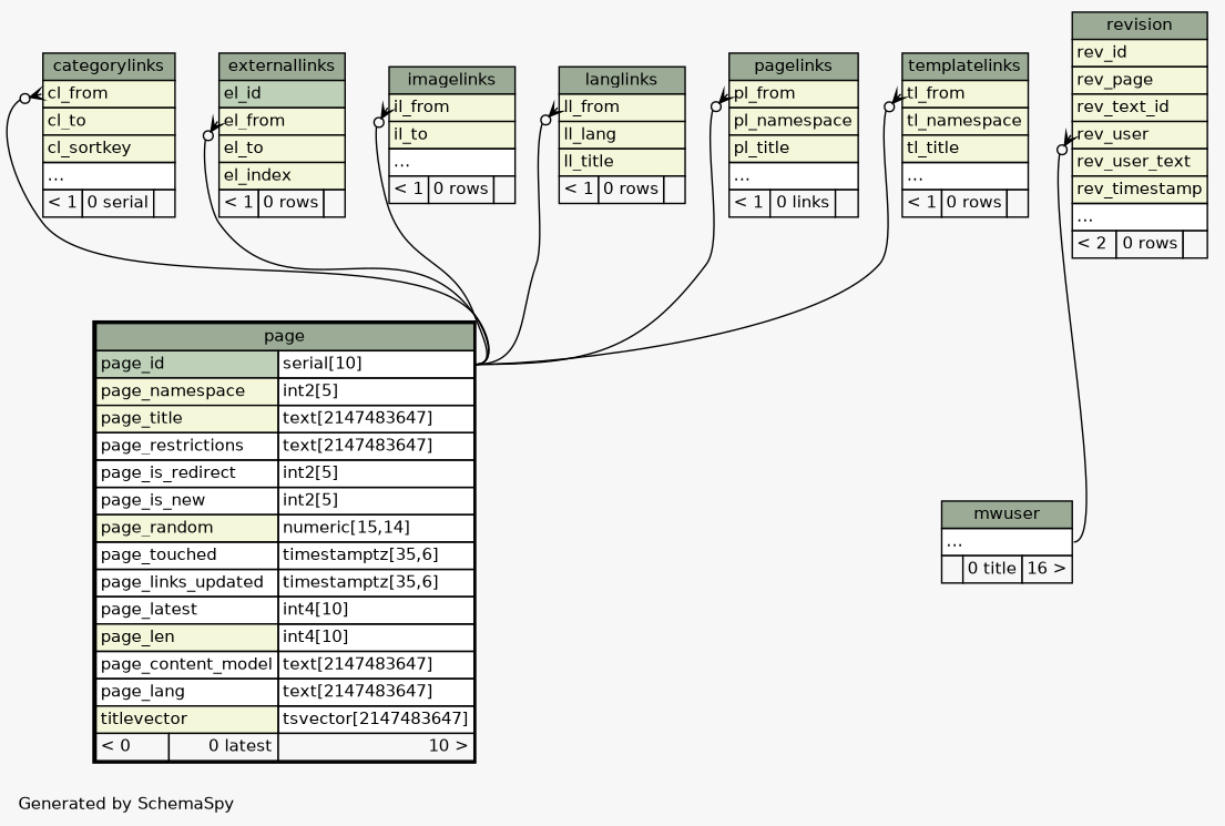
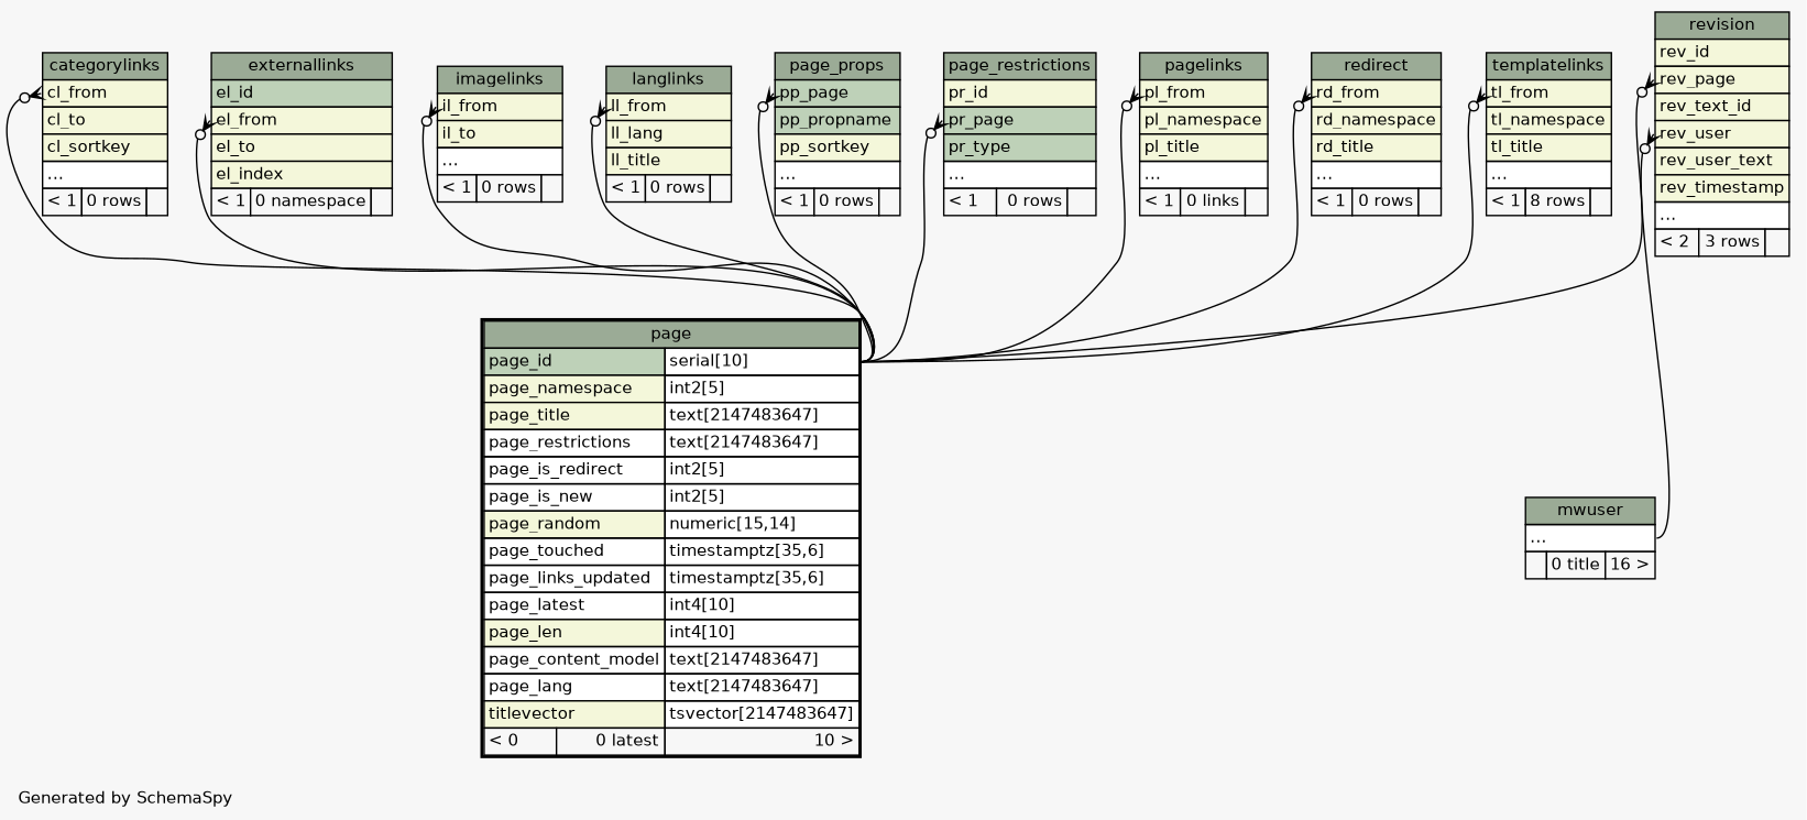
  digraph {
    bgcolor="#f7f7f7"
    fontname=Helvetica
    fontsize=11
    label="\nGenerated by SchemaSpy"
    labeljust=l
    nodesep=0.18
    rankdir=TB
    ranksep=0.46
    node [fontname=Helvetica fontsize=11 shape=plaintext]
    edge [arrowhead=none arrowsize=0.8 arrowtail=crowodot dir=back headport="page_id.type:e"]
-   n1 [label=<     <TABLE BORDER="0" CELLBORDER="1" CELLSPACING="0" BGCOLOR="#ffffff">       <TR><TD COLSPAN="3" BGCOLOR="#9bab96" ALIGN="CENTER">categorylinks</TD></TR>       <TR><TD PORT="cl_from" COLSPAN="3" BGCOLOR="#f4f7da" ALIGN="LEFT">cl_from</TD></TR>       <TR><TD PORT="cl_to" COLSPAN="3" BGCOLOR="#f4f7da" ALIGN="LEFT">cl_to</TD></TR>       <TR><TD PORT="cl_sortkey" COLSPAN="3" BGCOLOR="#f4f7da" ALIGN="LEFT">cl_sortkey</TD></TR>       <TR><TD PORT="elipses" COLSPAN="3" ALIGN="LEFT">...</TD></TR>       <TR><TD ALIGN="LEFT" BGCOLOR="#f7f7f7">&lt; 1</TD><TD ALIGN="RIGHT" BGCOLOR="#f7f7f7">0 serial</TD><TD ALIGN="RIGHT" BGCOLOR="#f7f7f7">  </TD></TR>     </TABLE>>]
+   n1 [label=<     <TABLE BORDER="0" CELLBORDER="1" CELLSPACING="0" BGCOLOR="#ffffff">       <TR><TD COLSPAN="3" BGCOLOR="#9bab96" ALIGN="CENTER">categorylinks</TD></TR>       <TR><TD PORT="cl_from" COLSPAN="3" BGCOLOR="#f4f7da" ALIGN="LEFT">cl_from</TD></TR>       <TR><TD PORT="cl_to" COLSPAN="3" BGCOLOR="#f4f7da" ALIGN="LEFT">cl_to</TD></TR>       <TR><TD PORT="cl_sortkey" COLSPAN="3" BGCOLOR="#f4f7da" ALIGN="LEFT">cl_sortkey</TD></TR>       <TR><TD PORT="elipses" COLSPAN="3" ALIGN="LEFT">...</TD></TR>       <TR><TD ALIGN="LEFT" BGCOLOR="#f7f7f7">&lt; 1</TD><TD ALIGN="RIGHT" BGCOLOR="#f7f7f7">0 rows</TD><TD ALIGN="RIGHT" BGCOLOR="#f7f7f7">  </TD></TR>     </TABLE>>]
    n2 [label=<     <TABLE BORDER="2" CELLBORDER="1" CELLSPACING="0" BGCOLOR="#ffffff">       <TR><TD COLSPAN="3" BGCOLOR="#9bab96" ALIGN="CENTER">page</TD></TR>       <TR><TD PORT="page_id" COLSPAN="2" BGCOLOR="#bed1b8" ALIGN="LEFT">page_id</TD><TD PORT="page_id.type" ALIGN="LEFT">serial[10]</TD></TR>       <TR><TD PORT="page_namespace" COLSPAN="2" BGCOLOR="#f4f7da" ALIGN="LEFT">page_namespace</TD><TD PORT="page_namespace.type" ALIGN="LEFT">int2[5]</TD></TR>       <TR><TD PORT="page_title" COLSPAN="2" BGCOLOR="#f4f7da" ALIGN="LEFT">page_title</TD><TD PORT="page_title.type" ALIGN="LEFT">text[2147483647]</TD></TR>       <TR><TD PORT="page_restrictions" COLSPAN="2" ALIGN="LEFT">page_restrictions</TD><TD PORT="page_restrictions.type" ALIGN="LEFT">text[2147483647]</TD></TR>       <TR><TD PORT="page_is_redirect" COLSPAN="2" ALIGN="LEFT">page_is_redirect</TD><TD PORT="page_is_redirect.type" ALIGN="LEFT">int2[5]</TD></TR>       <TR><TD PORT="page_is_new" COLSPAN="2" ALIGN="LEFT">page_is_new</TD><TD PORT="page_is_new.type" ALIGN="LEFT">int2[5]</TD></TR>       <TR><TD PORT="page_random" COLSPAN="2" BGCOLOR="#f4f7da" ALIGN="LEFT">page_random</TD><TD PORT="page_random.type" ALIGN="LEFT">numeric[15,14]</TD></TR>       <TR><TD PORT="page_touched" COLSPAN="2" ALIGN="LEFT">page_touched</TD><TD PORT="page_touched.type" ALIGN="LEFT">timestamptz[35,6]</TD></TR>       <TR><TD PORT="page_links_updated" COLSPAN="2" ALIGN="LEFT">page_links_updated</TD><TD PORT="page_links_updated.type" ALIGN="LEFT">timestamptz[35,6]</TD></TR>       <TR><TD PORT="page_latest" COLSPAN="2" ALIGN="LEFT">page_latest</TD><TD PORT="page_latest.type" ALIGN="LEFT">int4[10]</TD></TR>       <TR><TD PORT="page_len" COLSPAN="2" BGCOLOR="#f4f7da" ALIGN="LEFT">page_len</TD><TD PORT="page_len.type" ALIGN="LEFT">int4[10]</TD></TR>       <TR><TD PORT="page_content_model" COLSPAN="2" ALIGN="LEFT">page_content_model</TD><TD PORT="page_content_model.type" ALIGN="LEFT">text[2147483647]</TD></TR>       <TR><TD PORT="page_lang" COLSPAN="2" ALIGN="LEFT">page_lang</TD><TD PORT="page_lang.type" ALIGN="LEFT">text[2147483647]</TD></TR>       <TR><TD PORT="titlevector" COLSPAN="2" BGCOLOR="#f4f7da" ALIGN="LEFT">titlevector</TD><TD PORT="titlevector.type" ALIGN="LEFT">tsvector[2147483647]</TD></TR>       <TR><TD ALIGN="LEFT" BGCOLOR="#f7f7f7">&lt; 0</TD><TD ALIGN="RIGHT" BGCOLOR="#f7f7f7">0 latest</TD><TD ALIGN="RIGHT" BGCOLOR="#f7f7f7">10 &gt;</TD></TR>     </TABLE>>]
-   n3 [label=<     <TABLE BORDER="0" CELLBORDER="1" CELLSPACING="0" BGCOLOR="#ffffff">       <TR><TD COLSPAN="3" BGCOLOR="#9bab96" ALIGN="CENTER">externallinks</TD></TR>       <TR><TD PORT="el_id" COLSPAN="3" BGCOLOR="#bed1b8" ALIGN="LEFT">el_id</TD></TR>       <TR><TD PORT="el_from" COLSPAN="3" BGCOLOR="#f4f7da" ALIGN="LEFT">el_from</TD></TR>       <TR><TD PORT="el_to" COLSPAN="3" BGCOLOR="#f4f7da" ALIGN="LEFT">el_to</TD></TR>       <TR><TD PORT="el_index" COLSPAN="3" BGCOLOR="#f4f7da" ALIGN="LEFT">el_index</TD></TR>       <TR><TD ALIGN="LEFT" BGCOLOR="#f7f7f7">&lt; 1</TD><TD ALIGN="RIGHT" BGCOLOR="#f7f7f7">0 rows</TD><TD ALIGN="RIGHT" BGCOLOR="#f7f7f7">  </TD></TR>     </TABLE>>]
+   n3 [label=<     <TABLE BORDER="0" CELLBORDER="1" CELLSPACING="0" BGCOLOR="#ffffff">       <TR><TD COLSPAN="3" BGCOLOR="#9bab96" ALIGN="CENTER">externallinks</TD></TR>       <TR><TD PORT="el_id" COLSPAN="3" BGCOLOR="#bed1b8" ALIGN="LEFT">el_id</TD></TR>       <TR><TD PORT="el_from" COLSPAN="3" BGCOLOR="#f4f7da" ALIGN="LEFT">el_from</TD></TR>       <TR><TD PORT="el_to" COLSPAN="3" BGCOLOR="#f4f7da" ALIGN="LEFT">el_to</TD></TR>       <TR><TD PORT="el_index" COLSPAN="3" BGCOLOR="#f4f7da" ALIGN="LEFT">el_index</TD></TR>       <TR><TD ALIGN="LEFT" BGCOLOR="#f7f7f7">&lt; 1</TD><TD ALIGN="RIGHT" BGCOLOR="#f7f7f7">0 namespace</TD><TD ALIGN="RIGHT" BGCOLOR="#f7f7f7">  </TD></TR>     </TABLE>>]
    n4 [label=<     <TABLE BORDER="0" CELLBORDER="1" CELLSPACING="0" BGCOLOR="#ffffff">       <TR><TD COLSPAN="3" BGCOLOR="#9bab96" ALIGN="CENTER">imagelinks</TD></TR>       <TR><TD PORT="il_from" COLSPAN="3" BGCOLOR="#f4f7da" ALIGN="LEFT">il_from</TD></TR>       <TR><TD PORT="il_to" COLSPAN="3" BGCOLOR="#f4f7da" ALIGN="LEFT">il_to</TD></TR>       <TR><TD PORT="elipses" COLSPAN="3" ALIGN="LEFT">...</TD></TR>       <TR><TD ALIGN="LEFT" BGCOLOR="#f7f7f7">&lt; 1</TD><TD ALIGN="RIGHT" BGCOLOR="#f7f7f7">0 rows</TD><TD ALIGN="RIGHT" BGCOLOR="#f7f7f7">  </TD></TR>     </TABLE>>]
    n5 [label=<     <TABLE BORDER="0" CELLBORDER="1" CELLSPACING="0" BGCOLOR="#ffffff">       <TR><TD COLSPAN="3" BGCOLOR="#9bab96" ALIGN="CENTER">langlinks</TD></TR>       <TR><TD PORT="ll_from" COLSPAN="3" BGCOLOR="#f4f7da" ALIGN="LEFT">ll_from</TD></TR>       <TR><TD PORT="ll_lang" COLSPAN="3" BGCOLOR="#f4f7da" ALIGN="LEFT">ll_lang</TD></TR>       <TR><TD PORT="ll_title" COLSPAN="3" BGCOLOR="#f4f7da" ALIGN="LEFT">ll_title</TD></TR>       <TR><TD ALIGN="LEFT" BGCOLOR="#f7f7f7">&lt; 1</TD><TD ALIGN="RIGHT" BGCOLOR="#f7f7f7">0 rows</TD><TD ALIGN="RIGHT" BGCOLOR="#f7f7f7">  </TD></TR>     </TABLE>>]
+   n6 [label=<     <TABLE BORDER="0" CELLBORDER="1" CELLSPACING="0" BGCOLOR="#ffffff">       <TR><TD COLSPAN="3" BGCOLOR="#9bab96" ALIGN="CENTER">page_props</TD></TR>       <TR><TD PORT="pp_page" COLSPAN="3" BGCOLOR="#bed1b8" ALIGN="LEFT">pp_page</TD></TR>       <TR><TD PORT="pp_propname" COLSPAN="3" BGCOLOR="#bed1b8" ALIGN="LEFT">pp_propname</TD></TR>       <TR><TD PORT="pp_sortkey" COLSPAN="3" BGCOLOR="#f4f7da" ALIGN="LEFT">pp_sortkey</TD></TR>       <TR><TD PORT="elipses" COLSPAN="3" ALIGN="LEFT">...</TD></TR>       <TR><TD ALIGN="LEFT" BGCOLOR="#f7f7f7">&lt; 1</TD><TD ALIGN="RIGHT" BGCOLOR="#f7f7f7">0 rows</TD><TD ALIGN="RIGHT" BGCOLOR="#f7f7f7">  </TD></TR>     </TABLE>>]
+   n7 [label=<     <TABLE BORDER="0" CELLBORDER="1" CELLSPACING="0" BGCOLOR="#ffffff">       <TR><TD COLSPAN="3" BGCOLOR="#9bab96" ALIGN="CENTER">page_restrictions</TD></TR>       <TR><TD PORT="pr_id" COLSPAN="3" BGCOLOR="#f4f7da" ALIGN="LEFT">pr_id</TD></TR>       <TR><TD PORT="pr_page" COLSPAN="3" BGCOLOR="#bed1b8" ALIGN="LEFT">pr_page</TD></TR>       <TR><TD PORT="pr_type" COLSPAN="3" BGCOLOR="#bed1b8" ALIGN="LEFT">pr_type</TD></TR>       <TR><TD PORT="elipses" COLSPAN="3" ALIGN="LEFT">...</TD></TR>       <TR><TD ALIGN="LEFT" BGCOLOR="#f7f7f7">&lt; 1</TD><TD ALIGN="RIGHT" BGCOLOR="#f7f7f7">0 rows</TD><TD ALIGN="RIGHT" BGCOLOR="#f7f7f7">  </TD></TR>     </TABLE>>]
    n8 [label=<     <TABLE BORDER="0" CELLBORDER="1" CELLSPACING="0" BGCOLOR="#ffffff">       <TR><TD COLSPAN="3" BGCOLOR="#9bab96" ALIGN="CENTER">pagelinks</TD></TR>       <TR><TD PORT="pl_from" COLSPAN="3" BGCOLOR="#f4f7da" ALIGN="LEFT">pl_from</TD></TR>       <TR><TD PORT="pl_namespace" COLSPAN="3" BGCOLOR="#f4f7da" ALIGN="LEFT">pl_namespace</TD></TR>       <TR><TD PORT="pl_title" COLSPAN="3" BGCOLOR="#f4f7da" ALIGN="LEFT">pl_title</TD></TR>       <TR><TD PORT="elipses" COLSPAN="3" ALIGN="LEFT">...</TD></TR>       <TR><TD ALIGN="LEFT" BGCOLOR="#f7f7f7">&lt; 1</TD><TD ALIGN="RIGHT" BGCOLOR="#f7f7f7">0 links</TD><TD ALIGN="RIGHT" BGCOLOR="#f7f7f7">  </TD></TR>     </TABLE>>]
-   n10 [label=<     <TABLE BORDER="0" CELLBORDER="1" CELLSPACING="0" BGCOLOR="#ffffff">       <TR><TD COLSPAN="3" BGCOLOR="#9bab96" ALIGN="CENTER">revision</TD></TR>       <TR><TD PORT="rev_id" COLSPAN="3" BGCOLOR="#f4f7da" ALIGN="LEFT">rev_id</TD></TR>       <TR><TD PORT="rev_page" COLSPAN="3" BGCOLOR="#f4f7da" ALIGN="LEFT">rev_page</TD></TR>       <TR><TD PORT="rev_text_id" COLSPAN="3" BGCOLOR="#f4f7da" ALIGN="LEFT">rev_text_id</TD></TR>       <TR><TD PORT="rev_user" COLSPAN="3" BGCOLOR="#f4f7da" ALIGN="LEFT">rev_user</TD></TR>       <TR><TD PORT="rev_user_text" COLSPAN="3" BGCOLOR="#f4f7da" ALIGN="LEFT">rev_user_text</TD></TR>       <TR><TD PORT="rev_timestamp" COLSPAN="3" BGCOLOR="#f4f7da" ALIGN="LEFT">rev_timestamp</TD></TR>       <TR><TD PORT="elipses" COLSPAN="3" ALIGN="LEFT">...</TD></TR>       <TR><TD ALIGN="LEFT" BGCOLOR="#f7f7f7">&lt; 2</TD><TD ALIGN="RIGHT" BGCOLOR="#f7f7f7">0 rows</TD><TD ALIGN="RIGHT" BGCOLOR="#f7f7f7">  </TD></TR>     </TABLE>>]
+   n9 [label=<     <TABLE BORDER="0" CELLBORDER="1" CELLSPACING="0" BGCOLOR="#ffffff">       <TR><TD COLSPAN="3" BGCOLOR="#9bab96" ALIGN="CENTER">redirect</TD></TR>       <TR><TD PORT="rd_from" COLSPAN="3" BGCOLOR="#f4f7da" ALIGN="LEFT">rd_from</TD></TR>       <TR><TD PORT="rd_namespace" COLSPAN="3" BGCOLOR="#f4f7da" ALIGN="LEFT">rd_namespace</TD></TR>       <TR><TD PORT="rd_title" COLSPAN="3" BGCOLOR="#f4f7da" ALIGN="LEFT">rd_title</TD></TR>       <TR><TD PORT="elipses" COLSPAN="3" ALIGN="LEFT">...</TD></TR>       <TR><TD ALIGN="LEFT" BGCOLOR="#f7f7f7">&lt; 1</TD><TD ALIGN="RIGHT" BGCOLOR="#f7f7f7">0 rows</TD><TD ALIGN="RIGHT" BGCOLOR="#f7f7f7">  </TD></TR>     </TABLE>>]
+   n10 [label=<     <TABLE BORDER="0" CELLBORDER="1" CELLSPACING="0" BGCOLOR="#ffffff">       <TR><TD COLSPAN="3" BGCOLOR="#9bab96" ALIGN="CENTER">revision</TD></TR>       <TR><TD PORT="rev_id" COLSPAN="3" BGCOLOR="#f4f7da" ALIGN="LEFT">rev_id</TD></TR>       <TR><TD PORT="rev_page" COLSPAN="3" BGCOLOR="#f4f7da" ALIGN="LEFT">rev_page</TD></TR>       <TR><TD PORT="rev_text_id" COLSPAN="3" BGCOLOR="#f4f7da" ALIGN="LEFT">rev_text_id</TD></TR>       <TR><TD PORT="rev_user" COLSPAN="3" BGCOLOR="#f4f7da" ALIGN="LEFT">rev_user</TD></TR>       <TR><TD PORT="rev_user_text" COLSPAN="3" BGCOLOR="#f4f7da" ALIGN="LEFT">rev_user_text</TD></TR>       <TR><TD PORT="rev_timestamp" COLSPAN="3" BGCOLOR="#f4f7da" ALIGN="LEFT">rev_timestamp</TD></TR>       <TR><TD PORT="elipses" COLSPAN="3" ALIGN="LEFT">...</TD></TR>       <TR><TD ALIGN="LEFT" BGCOLOR="#f7f7f7">&lt; 2</TD><TD ALIGN="RIGHT" BGCOLOR="#f7f7f7">3 rows</TD><TD ALIGN="RIGHT" BGCOLOR="#f7f7f7">  </TD></TR>     </TABLE>>]
    n11 [label=<     <TABLE BORDER="0" CELLBORDER="1" CELLSPACING="0" BGCOLOR="#ffffff">       <TR><TD COLSPAN="3" BGCOLOR="#9bab96" ALIGN="CENTER">mwuser</TD></TR>       <TR><TD PORT="elipses" COLSPAN="3" ALIGN="LEFT">...</TD></TR>       <TR><TD ALIGN="LEFT" BGCOLOR="#f7f7f7">  </TD><TD ALIGN="RIGHT" BGCOLOR="#f7f7f7">0 title</TD><TD ALIGN="RIGHT" BGCOLOR="#f7f7f7">16 &gt;</TD></TR>     </TABLE>>]
-   n12 [label=<     <TABLE BORDER="0" CELLBORDER="1" CELLSPACING="0" BGCOLOR="#ffffff">       <TR><TD COLSPAN="3" BGCOLOR="#9bab96" ALIGN="CENTER">templatelinks</TD></TR>       <TR><TD PORT="tl_from" COLSPAN="3" BGCOLOR="#f4f7da" ALIGN="LEFT">tl_from</TD></TR>       <TR><TD PORT="tl_namespace" COLSPAN="3" BGCOLOR="#f4f7da" ALIGN="LEFT">tl_namespace</TD></TR>       <TR><TD PORT="tl_title" COLSPAN="3" BGCOLOR="#f4f7da" ALIGN="LEFT">tl_title</TD></TR>       <TR><TD PORT="elipses" COLSPAN="3" ALIGN="LEFT">...</TD></TR>       <TR><TD ALIGN="LEFT" BGCOLOR="#f7f7f7">&lt; 1</TD><TD ALIGN="RIGHT" BGCOLOR="#f7f7f7">0 rows</TD><TD ALIGN="RIGHT" BGCOLOR="#f7f7f7">  </TD></TR>     </TABLE>>]
+   n12 [label=<     <TABLE BORDER="0" CELLBORDER="1" CELLSPACING="0" BGCOLOR="#ffffff">       <TR><TD COLSPAN="3" BGCOLOR="#9bab96" ALIGN="CENTER">templatelinks</TD></TR>       <TR><TD PORT="tl_from" COLSPAN="3" BGCOLOR="#f4f7da" ALIGN="LEFT">tl_from</TD></TR>       <TR><TD PORT="tl_namespace" COLSPAN="3" BGCOLOR="#f4f7da" ALIGN="LEFT">tl_namespace</TD></TR>       <TR><TD PORT="tl_title" COLSPAN="3" BGCOLOR="#f4f7da" ALIGN="LEFT">tl_title</TD></TR>       <TR><TD PORT="elipses" COLSPAN="3" ALIGN="LEFT">...</TD></TR>       <TR><TD ALIGN="LEFT" BGCOLOR="#f7f7f7">&lt; 1</TD><TD ALIGN="RIGHT" BGCOLOR="#f7f7f7">8 rows</TD><TD ALIGN="RIGHT" BGCOLOR="#f7f7f7">  </TD></TR>     </TABLE>>]
    n1 -> n2 [tailport="cl_from:w"]
    n3 -> n2 [tailport="el_from:w"]
    n4 -> n2 [tailport="il_from:w"]
    n5 -> n2 [tailport="ll_from:w"]
+   n6 -> n2 [tailport="pp_page:w"]
+   n7 -> n2 [tailport="pr_page:w"]
    n8 -> n2 [tailport="pl_from:w"]
+   n9 -> n2 [tailport="rd_from:w"]
+   n10 -> n2 [tailport="rev_page:w"]
    n10 -> n11 [headport="elipses:e" tailport="rev_user:w"]
    n12 -> n2 [tailport="tl_from:w"]
  }
